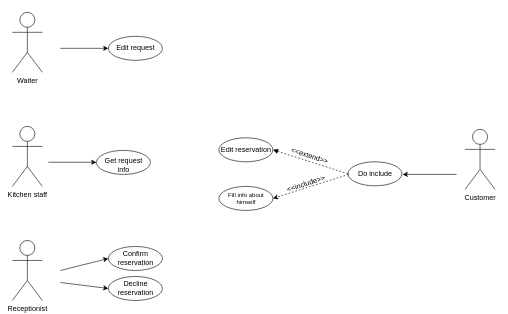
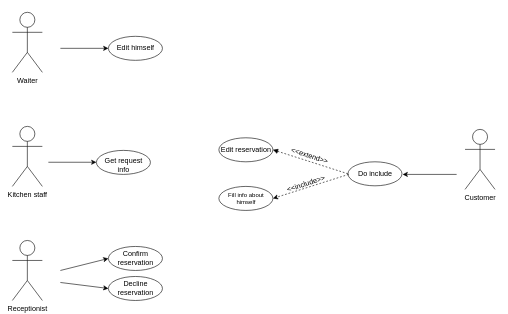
  <mxCell id="0" />
  <mxCell id="1" parent="0" />
  <mxCell id="2" value="Waiter" style="shape=umlActor;verticalLabelPosition=bottom;verticalAlign=top;html=1;outlineConnect=0;" parent="1" vertex="1"><mxGeometry x="20" y="20" width="50" height="100" as="geometry" /></mxCell>
  <mxCell id="3" value="Receptionist" style="shape=umlActor;verticalLabelPosition=bottom;verticalAlign=top;html=1;outlineConnect=0;" parent="1" vertex="1"><mxGeometry x="20" y="400" width="50" height="100" as="geometry" /></mxCell>
  <mxCell id="4" value="Kitchen staff" style="shape=umlActor;verticalLabelPosition=bottom;verticalAlign=top;html=1;outlineConnect=0;" parent="1" vertex="1"><mxGeometry x="20" y="210" width="50" height="100" as="geometry" /></mxCell>
  <mxCell id="5" value="Customer" style="shape=umlActor;verticalLabelPosition=bottom;verticalAlign=top;html=1;outlineConnect=0;" parent="1" vertex="1"><mxGeometry x="774" y="215" width="50" height="100" as="geometry" /></mxCell>
  <mxCell id="6" value="" style="endArrow=classic;html=1;rounded=0;" parent="1" edge="1"><mxGeometry width="50" height="50" relative="1" as="geometry"><mxPoint x="100" y="80" as="sourcePoint" /><mxPoint x="180" y="80" as="targetPoint" /></mxGeometry></mxCell>
  <mxCell id="7" value="" style="ellipse;whiteSpace=wrap;html=1;" parent="1" vertex="1"><mxGeometry x="180" y="60" width="90" height="40" as="geometry" /></mxCell>
- <mxCell id="8" value="Edit request" style="text;html=1;align=center;verticalAlign=middle;resizable=0;points=[];autosize=1;strokeColor=none;fillColor=none;" parent="1" vertex="1"><mxGeometry x="180" y="65" width="90" height="30" as="geometry" /></mxCell>
+ <mxCell id="8" value="Edit himself" style="text;html=1;align=center;verticalAlign=middle;resizable=0;points=[];autosize=1;strokeColor=none;fillColor=none;" parent="1" vertex="1"><mxGeometry x="180" y="65" width="90" height="30" as="geometry" /></mxCell>
  <mxCell id="9" value="" style="endArrow=classic;html=1;rounded=0;" parent="1" edge="1"><mxGeometry width="50" height="50" relative="1" as="geometry"><mxPoint x="80" y="269.76" as="sourcePoint" /><mxPoint x="160" y="269.76" as="targetPoint" /></mxGeometry></mxCell>
  <mxCell id="10" value="" style="ellipse;whiteSpace=wrap;html=1;" parent="1" vertex="1"><mxGeometry x="160" y="250" width="90" height="40" as="geometry" /></mxCell>
  <mxCell id="11" value="" style="endArrow=classic;html=1;rounded=0;entryX=0;entryY=0.5;entryDx=0;entryDy=0;" parent="1" target="12" edge="1"><mxGeometry width="50" height="50" relative="1" as="geometry"><mxPoint x="100" y="450" as="sourcePoint" /><mxPoint x="180" y="450" as="targetPoint" /></mxGeometry></mxCell>
  <mxCell id="12" value="" style="ellipse;whiteSpace=wrap;html=1;" parent="1" vertex="1"><mxGeometry x="180" y="410" width="90" height="40" as="geometry" /></mxCell>
  <mxCell id="13" value="Confirm &lt;br&gt;reservation" style="text;html=1;align=center;verticalAlign=middle;resizable=0;points=[];autosize=1;strokeColor=none;fillColor=none;" parent="1" vertex="1"><mxGeometry x="185" y="410" width="80" height="40" as="geometry" /></mxCell>
  <mxCell id="14" value="" style="ellipse;whiteSpace=wrap;html=1;" parent="1" vertex="1"><mxGeometry x="364" y="229" width="90" height="40" as="geometry" /></mxCell>
  <mxCell id="15" value="" style="ellipse;whiteSpace=wrap;html=1;" parent="1" vertex="1"><mxGeometry x="579" y="269" width="90" height="40" as="geometry" /></mxCell>
  <mxCell id="16" value="" style="endArrow=classic;html=1;rounded=0;" parent="1" edge="1"><mxGeometry width="50" height="50" relative="1" as="geometry"><mxPoint x="760" y="290" as="sourcePoint" /><mxPoint x="670" y="290" as="targetPoint" /></mxGeometry></mxCell>
  <mxCell id="17" value="" style="ellipse;whiteSpace=wrap;html=1;" parent="1" vertex="1"><mxGeometry x="364" y="310" width="90" height="40" as="geometry" /></mxCell>
  <mxCell id="18" value="Do include" style="text;html=1;align=center;verticalAlign=middle;resizable=0;points=[];autosize=1;strokeColor=none;fillColor=none;" parent="1" vertex="1"><mxGeometry x="574" y="274" width="100" height="30" as="geometry" /></mxCell>
  <mxCell id="19" value="Edit reservation" style="text;html=1;align=center;verticalAlign=middle;resizable=0;points=[];autosize=1;strokeColor=none;fillColor=none;" parent="1" vertex="1"><mxGeometry x="354" y="234" width="110" height="30" as="geometry" /></mxCell>
  <mxCell id="20" value="Fill info about &lt;br&gt;himself" style="text;html=1;align=center;verticalAlign=middle;resizable=0;points=[];autosize=1;strokeColor=none;fillColor=none;fontSize=10;" parent="1" vertex="1"><mxGeometry x="369" y="310" width="80" height="40" as="geometry" /></mxCell>
  <mxCell id="21" value="Get request&lt;br&gt;info" style="text;html=1;align=center;verticalAlign=middle;resizable=0;points=[];autosize=1;strokeColor=none;fillColor=none;" parent="1" vertex="1"><mxGeometry x="160" y="255" width="90" height="40" as="geometry" /></mxCell>
  <mxCell id="22" value="" style="endArrow=none;dashed=1;html=1;rounded=0;exitX=1;exitY=0.5;exitDx=0;exitDy=0;entryX=0;entryY=0.5;entryDx=0;entryDy=0;startArrow=block;startFill=1;" parent="1" source="14" target="15" edge="1"><mxGeometry width="50" height="50" relative="1" as="geometry"><mxPoint x="454" y="295" as="sourcePoint" /><mxPoint x="504" y="245" as="targetPoint" /></mxGeometry></mxCell>
  <mxCell id="23" value="&amp;lt;&amp;lt;extend&amp;gt;&amp;gt;" style="text;html=1;align=center;verticalAlign=middle;resizable=0;points=[];autosize=1;strokeColor=none;fillColor=none;rotation=18;" parent="1" vertex="1"><mxGeometry x="470" y="244" width="90" height="30" as="geometry" /></mxCell>
  <mxCell id="24" value="" style="ellipse;whiteSpace=wrap;html=1;" parent="1" vertex="1"><mxGeometry x="180" y="460" width="90" height="40" as="geometry" /></mxCell>
  <mxCell id="25" value="Decline&lt;br&gt;reservation" style="text;html=1;align=center;verticalAlign=middle;resizable=0;points=[];autosize=1;strokeColor=none;fillColor=none;" parent="1" vertex="1"><mxGeometry x="185" y="460" width="80" height="40" as="geometry" /></mxCell>
  <mxCell id="26" value="" style="endArrow=classic;html=1;rounded=0;entryX=0;entryY=0.5;entryDx=0;entryDy=0;" parent="1" target="24" edge="1"><mxGeometry width="50" height="50" relative="1" as="geometry"><mxPoint x="100" y="470" as="sourcePoint" /><mxPoint x="180" y="490" as="targetPoint" /></mxGeometry></mxCell>
  <mxCell id="27" value="" style="endArrow=classic;html=1;rounded=0;entryX=1;entryY=0.5;entryDx=0;entryDy=0;dashed=1;" edge="1" parent="1" target="17"><mxGeometry width="50" height="50" relative="1" as="geometry"><mxPoint x="580" y="290" as="sourcePoint" /><mxPoint x="560" y="250" as="targetPoint" /></mxGeometry></mxCell>
  <mxCell id="28" value="&amp;lt;&amp;lt;include&amp;gt;&amp;gt;" style="text;html=1;align=center;verticalAlign=middle;resizable=0;points=[];autosize=1;strokeColor=none;fillColor=none;rotation=342;" vertex="1" parent="1"><mxGeometry x="464" y="291" width="90" height="30" as="geometry" /></mxCell>
